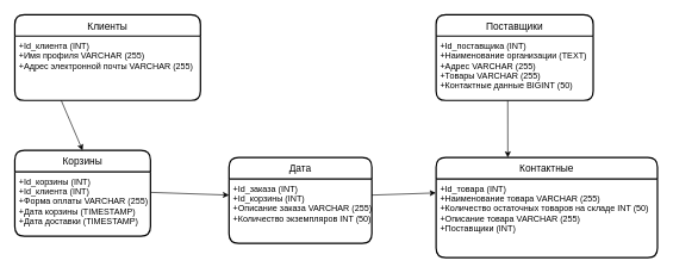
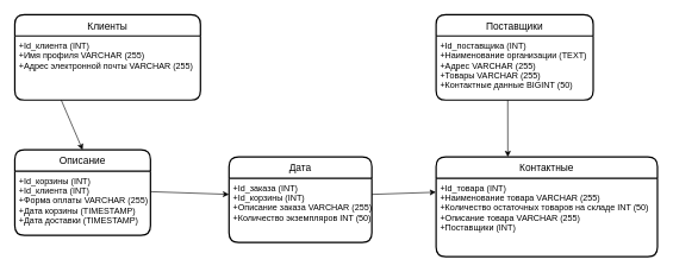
  <mxCell id="0" />
  <mxCell id="1" parent="0" />
  <mxCell id="2" value="Клиенты" style="swimlane;childLayout=stackLayout;horizontal=1;startSize=30;horizontalStack=0;rounded=1;fontSize=14;fontStyle=0;strokeWidth=2;resizeParent=0;resizeLast=1;shadow=0;dashed=0;align=center;" parent="1" vertex="1"><mxGeometry x="20" y="20" width="260" height="120" as="geometry" /></mxCell>
  <mxCell id="3" value="+Id_клиента (INT)&#10;+Имя профиля VARCHAR (255)&#10;+Адрес электронной почты VARCHAR (255)" style="align=left;strokeColor=none;fillColor=none;spacingLeft=4;fontSize=12;verticalAlign=top;resizable=0;rotatable=0;part=1;" parent="2" vertex="1"><mxGeometry y="30" width="260" height="90" as="geometry" /></mxCell>
  <mxCell id="4" value="Поставщики" style="swimlane;childLayout=stackLayout;horizontal=1;startSize=30;horizontalStack=0;rounded=1;fontSize=14;fontStyle=0;strokeWidth=2;resizeParent=0;resizeLast=1;shadow=0;dashed=0;align=center;" parent="1" vertex="1"><mxGeometry x="610" y="20" width="220" height="120" as="geometry" /></mxCell>
  <mxCell id="5" value="+Id_поставщика (INT)&#10;+Наименование организации (TEXT)&#10;+Адрес VARCHAR (255)&#10;+Товары VARCHAR (255)&#10;+Контактные данные BIGINT (50)" style="align=left;strokeColor=none;fillColor=none;spacingLeft=4;fontSize=12;verticalAlign=top;resizable=0;rotatable=0;part=1;fontStyle=0" parent="4" vertex="1"><mxGeometry y="30" width="220" height="90" as="geometry" /></mxCell>
- <mxCell id="6" value="Корзины" style="swimlane;childLayout=stackLayout;horizontal=1;startSize=30;horizontalStack=0;rounded=1;fontSize=14;fontStyle=0;strokeWidth=2;resizeParent=0;resizeLast=1;shadow=0;dashed=0;align=center;" parent="1" vertex="1"><mxGeometry x="20" y="210" width="190" height="120" as="geometry" /></mxCell>
+ <mxCell id="6" value="Описание" style="swimlane;childLayout=stackLayout;horizontal=1;startSize=30;horizontalStack=0;rounded=1;fontSize=14;fontStyle=0;strokeWidth=2;resizeParent=0;resizeLast=1;shadow=0;dashed=0;align=center;" parent="1" vertex="1"><mxGeometry x="20" y="210" width="190" height="120" as="geometry" /></mxCell>
  <mxCell id="7" value="+Id_корзины (INT)&#10;+Id_клиента (INT)&#10;+Форма оплаты VARCHAR (255)&#10;+Дата корзины (TIMESTAMP)&#10;+Дата доставки (TIMESTAMP)" style="align=left;strokeColor=none;fillColor=none;spacingLeft=4;fontSize=12;verticalAlign=top;resizable=0;rotatable=0;part=1;" parent="6" vertex="1"><mxGeometry y="30" width="190" height="90" as="geometry" /></mxCell>
  <mxCell id="8" value="Дата" style="swimlane;childLayout=stackLayout;horizontal=1;startSize=30;horizontalStack=0;rounded=1;fontSize=14;fontStyle=0;strokeWidth=2;resizeParent=0;resizeLast=1;shadow=0;dashed=0;align=center;" parent="1" vertex="1"><mxGeometry x="320" y="220" width="200" height="120" as="geometry" /></mxCell>
  <mxCell id="9" value="+Id_заказа (INT)&#10;+Id_корзины (INT)&#10;+Описание заказа VARCHAR (255)&#10;+Количество экземпляров INT (50)&#10;" style="align=left;strokeColor=none;fillColor=none;spacingLeft=4;fontSize=12;verticalAlign=top;resizable=0;rotatable=0;part=1;" parent="8" vertex="1"><mxGeometry y="30" width="200" height="90" as="geometry" /></mxCell>
  <mxCell id="10" value="Контактные" style="swimlane;childLayout=stackLayout;horizontal=1;startSize=30;horizontalStack=0;rounded=1;fontSize=14;fontStyle=0;strokeWidth=2;resizeParent=0;resizeLast=1;shadow=0;dashed=0;align=center;" parent="1" vertex="1"><mxGeometry x="610" y="220" width="310" height="140" as="geometry" /></mxCell>
  <mxCell id="11" value="+Id_товара (INT)&#10;+Наименование товара VARCHAR (255)&#10;+Количество остаточных товаров на складе INT (50)&#10;+Описание товара VARCHAR (255)&#10;+Поставщики (INT)" style="align=left;strokeColor=none;fillColor=none;spacingLeft=4;fontSize=12;verticalAlign=top;resizable=0;rotatable=0;part=1;" parent="10" vertex="1"><mxGeometry y="30" width="310" height="110" as="geometry" /></mxCell>
  <mxCell id="12" value="" style="endArrow=classic;html=1;rounded=0;exitX=0.456;exitY=1.003;exitDx=0;exitDy=0;exitPerimeter=0;entryX=0.324;entryY=0;entryDx=0;entryDy=0;entryPerimeter=0;" parent="1" source="5" target="10" edge="1"><mxGeometry width="50" height="50" relative="1" as="geometry"><mxPoint x="740" y="270" as="sourcePoint" /><mxPoint x="790" y="220" as="targetPoint" /></mxGeometry></mxCell>
  <mxCell id="13" value="" style="endArrow=classic;html=1;rounded=0;exitX=0.25;exitY=1;exitDx=0;exitDy=0;entryX=0.5;entryY=0;entryDx=0;entryDy=0;" parent="1" source="3" target="6" edge="1"><mxGeometry width="50" height="50" relative="1" as="geometry"><mxPoint x="460" y="210" as="sourcePoint" /><mxPoint x="510" y="160" as="targetPoint" /></mxGeometry></mxCell>
  <mxCell id="14" value="" style="endArrow=classic;html=1;rounded=0;exitX=0.999;exitY=0.319;exitDx=0;exitDy=0;exitPerimeter=0;entryX=0;entryY=0.25;entryDx=0;entryDy=0;" parent="1" source="7" target="9" edge="1"><mxGeometry width="50" height="50" relative="1" as="geometry"><mxPoint x="460" y="210" as="sourcePoint" /><mxPoint x="510" y="160" as="targetPoint" /></mxGeometry></mxCell>
  <mxCell id="15" value="" style="endArrow=classic;html=1;rounded=0;exitX=1;exitY=0.25;exitDx=0;exitDy=0;entryX=-0.001;entryY=0.177;entryDx=0;entryDy=0;entryPerimeter=0;" parent="1" source="9" target="11" edge="1"><mxGeometry width="50" height="50" relative="1" as="geometry"><mxPoint x="460" y="210" as="sourcePoint" /><mxPoint x="510" y="160" as="targetPoint" /></mxGeometry></mxCell>
